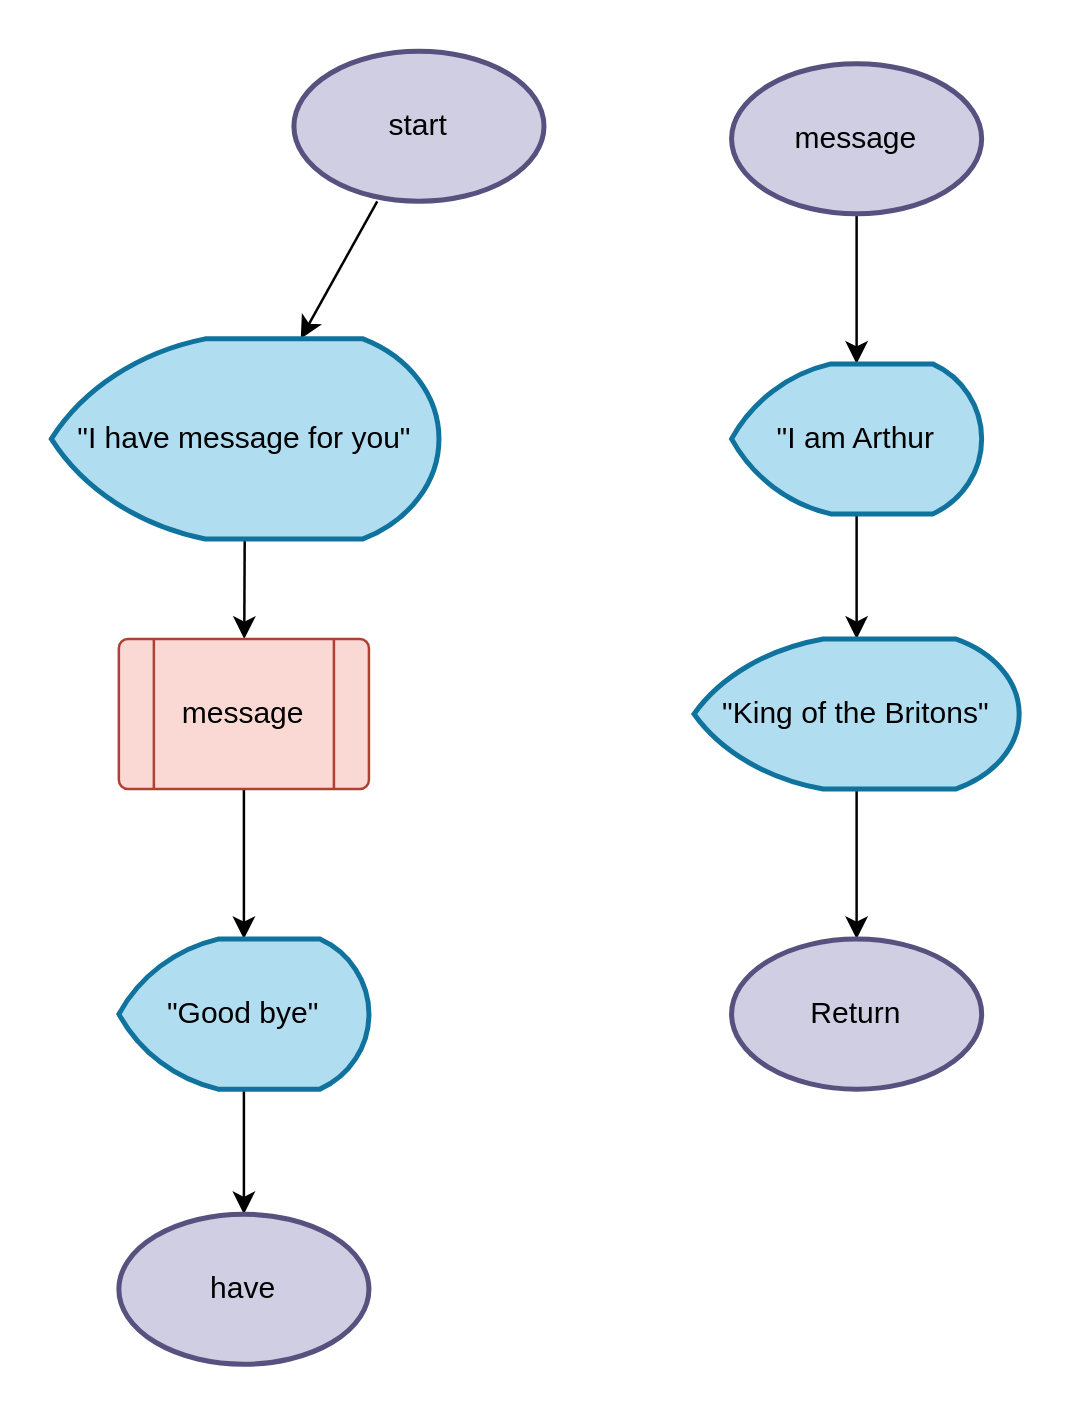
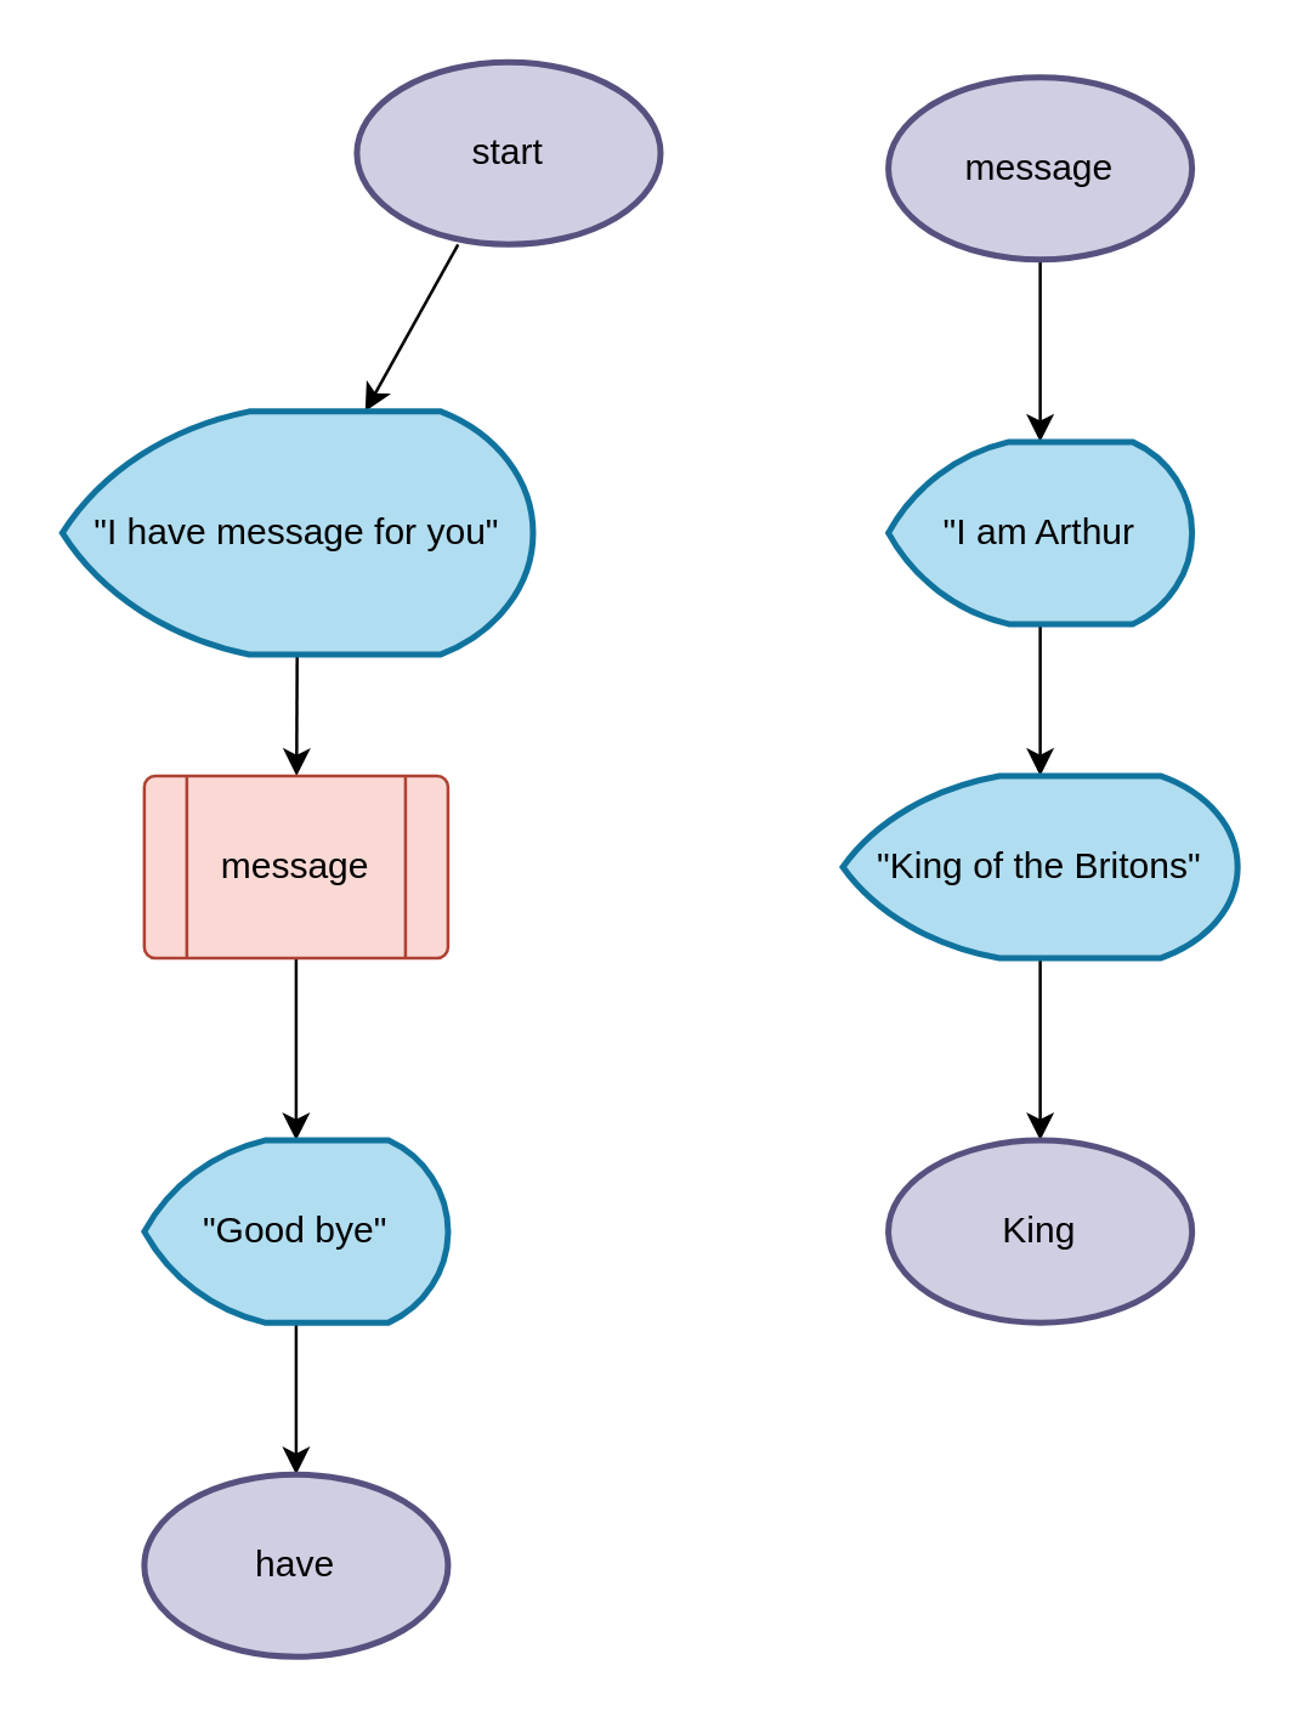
  <mxCell id="0" />
  <mxCell id="1" parent="0" />
  <mxCell id="2" value="" style="edgeStyle=none;html=1;fontColor=#000000;" edge="1" parent="1" source="3" target="5"><mxGeometry relative="1" as="geometry" /></mxCell>
  <mxCell id="3" value="start" style="strokeWidth=2;html=1;shape=mxgraph.flowchart.start_1;whiteSpace=wrap;fillColor=#d0cee2;strokeColor=#56517e;fontColor=#000000;" vertex="1" parent="1"><mxGeometry x="117" y="20" width="100" height="60" as="geometry" /></mxCell>
  <mxCell id="4" value="" style="edgeStyle=none;html=1;fontColor=#000000;" edge="1" parent="1" source="5" target="7"><mxGeometry relative="1" as="geometry" /></mxCell>
  <mxCell id="5" value="&quot;I have message for you&quot;" style="strokeWidth=2;html=1;shape=mxgraph.flowchart.display;whiteSpace=wrap;fillColor=#b1ddf0;strokeColor=#10739e;fontColor=#000000;" vertex="1" parent="1"><mxGeometry x="20" y="135" width="155" height="80" as="geometry" /></mxCell>
  <mxCell id="6" value="" style="edgeStyle=none;html=1;fontColor=#000000;" edge="1" parent="1" source="7" target="9"><mxGeometry relative="1" as="geometry" /></mxCell>
  <mxCell id="7" value="message" style="verticalLabelPosition=middle;verticalAlign=middle;shape=process;rounded=1;size=0.14;arcSize=6;html=1;whiteSpace=wrap;horizontal=1;labelPosition=center;align=center;fillColor=#fad9d5;strokeColor=#ae4132;fontColor=#000000;" vertex="1" parent="1"><mxGeometry x="47" y="255" width="100" height="60" as="geometry" /></mxCell>
  <mxCell id="8" value="" style="edgeStyle=none;html=1;fontColor=#000000;" edge="1" parent="1" source="9" target="10"><mxGeometry relative="1" as="geometry" /></mxCell>
  <mxCell id="9" value="&quot;Good bye&quot;" style="strokeWidth=2;html=1;shape=mxgraph.flowchart.display;whiteSpace=wrap;fillColor=#b1ddf0;strokeColor=#10739e;fontColor=#000000;" vertex="1" parent="1"><mxGeometry x="47" y="375" width="100" height="60" as="geometry" /></mxCell>
  <mxCell id="10" value="have" style="strokeWidth=2;html=1;shape=mxgraph.flowchart.start_1;whiteSpace=wrap;fillColor=#d0cee2;strokeColor=#56517e;fontColor=#000000;" vertex="1" parent="1"><mxGeometry x="47" y="485" width="100" height="60" as="geometry" /></mxCell>
  <mxCell id="11" value="" style="edgeStyle=none;html=1;fontColor=#000000;" edge="1" parent="1" source="12" target="14"><mxGeometry relative="1" as="geometry" /></mxCell>
  <mxCell id="12" value="message" style="strokeWidth=2;html=1;shape=mxgraph.flowchart.start_1;whiteSpace=wrap;fillColor=#d0cee2;strokeColor=#56517e;fontColor=#000000;" vertex="1" parent="1"><mxGeometry x="292" y="25" width="100" height="60" as="geometry" /></mxCell>
  <mxCell id="13" value="" style="edgeStyle=none;html=1;fontColor=#000000;" edge="1" parent="1" source="14" target="16"><mxGeometry relative="1" as="geometry" /></mxCell>
  <mxCell id="14" value="&quot;I am Arthur" style="strokeWidth=2;html=1;shape=mxgraph.flowchart.display;whiteSpace=wrap;fillColor=#b1ddf0;strokeColor=#10739e;fontColor=#000000;" vertex="1" parent="1"><mxGeometry x="292" y="145" width="100" height="60" as="geometry" /></mxCell>
  <mxCell id="15" value="" style="edgeStyle=none;html=1;fontColor=#000000;" edge="1" parent="1" source="16" target="17"><mxGeometry relative="1" as="geometry" /></mxCell>
  <mxCell id="16" value="&quot;King of the Britons&quot;" style="strokeWidth=2;html=1;shape=mxgraph.flowchart.display;whiteSpace=wrap;fillColor=#b1ddf0;strokeColor=#10739e;fontColor=#000000;" vertex="1" parent="1"><mxGeometry x="277" y="255" width="130" height="60" as="geometry" /></mxCell>
- <mxCell id="17" value="Return" style="strokeWidth=2;html=1;shape=mxgraph.flowchart.start_1;whiteSpace=wrap;fillColor=#d0cee2;strokeColor=#56517e;fontColor=#000000;" vertex="1" parent="1"><mxGeometry x="292" y="375" width="100" height="60" as="geometry" /></mxCell>
+ <mxCell id="17" value="King" style="strokeWidth=2;html=1;shape=mxgraph.flowchart.start_1;whiteSpace=wrap;fillColor=#d0cee2;strokeColor=#56517e;fontColor=#000000;" vertex="1" parent="1"><mxGeometry x="292" y="375" width="100" height="60" as="geometry" /></mxCell>
